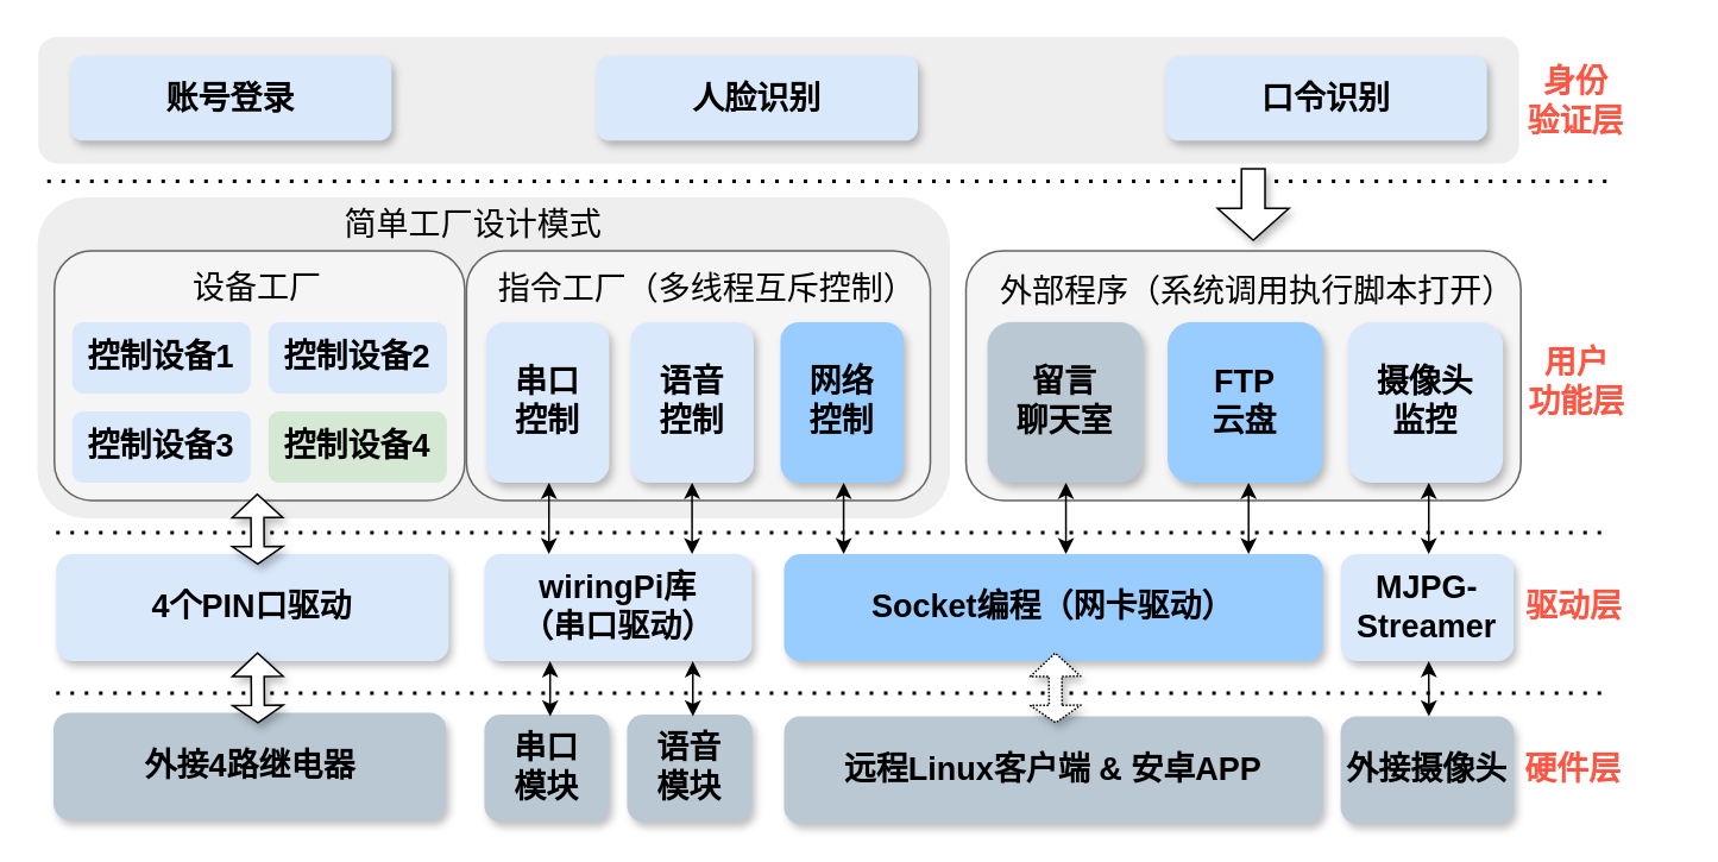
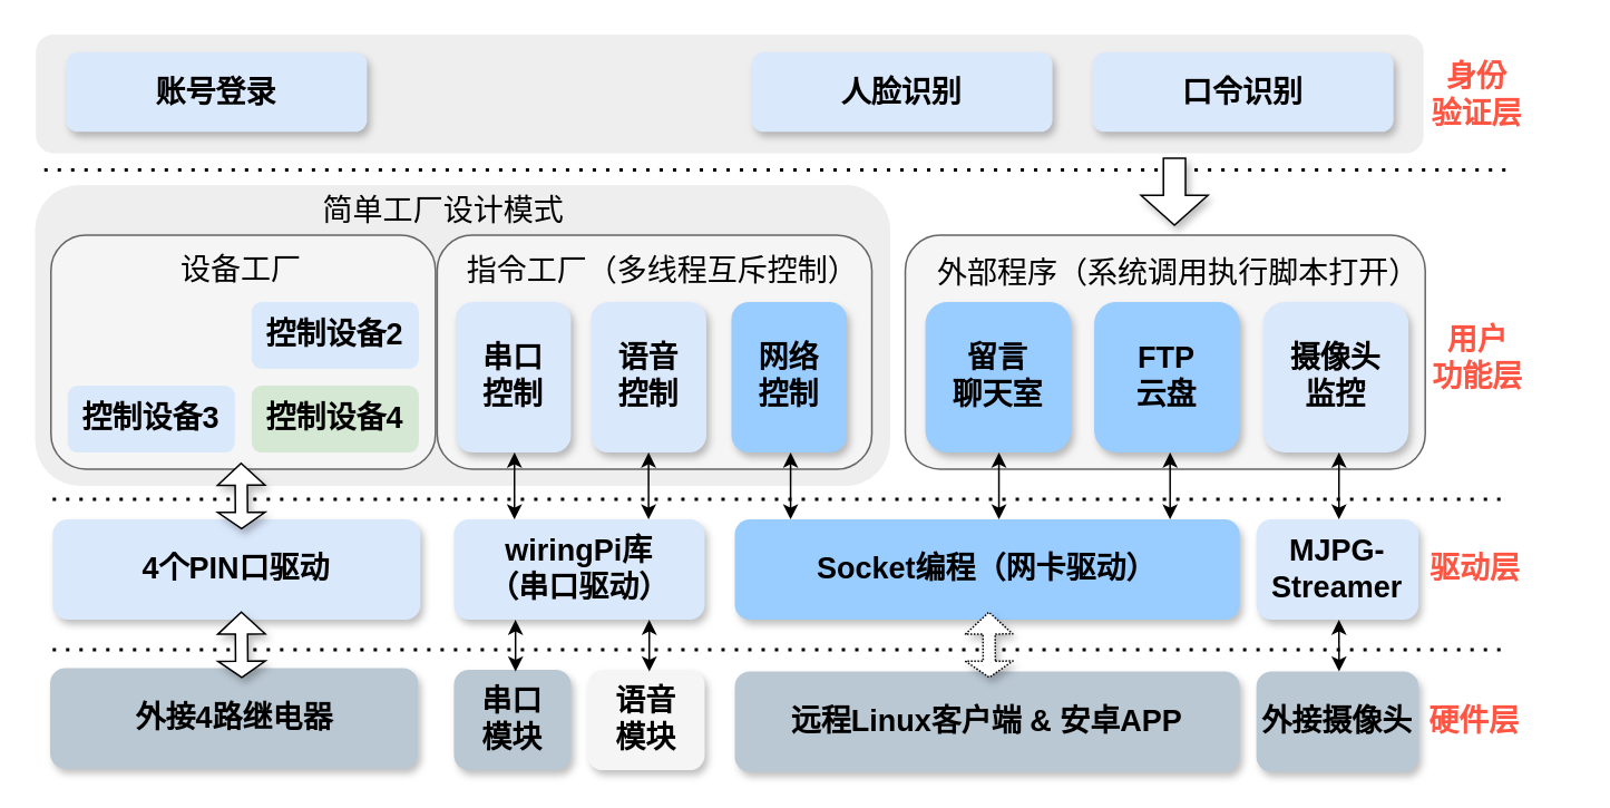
  <mxCell id="0" />
  <mxCell id="1" parent="0" />
  <mxCell id="2" value="" style="endArrow=none;dashed=1;html=1;dashPattern=1 3;strokeWidth=2;rounded=0;" parent="1" edge="1"><mxGeometry width="50" height="50" relative="1" as="geometry"><mxPoint x="31" y="298" as="sourcePoint" /><mxPoint x="901" y="298" as="targetPoint" /></mxGeometry></mxCell>
  <mxCell id="3" value="" style="rounded=1;whiteSpace=wrap;html=1;fontSize=18;fillColor=#eeeeee;strokeColor=none;" parent="1" vertex="1"><mxGeometry x="21" y="20" width="830" height="71" as="geometry" /></mxCell>
  <mxCell id="4" value="&lt;b style=&quot;font-size: 18px&quot;&gt;账号登录&lt;/b&gt;" style="rounded=1;whiteSpace=wrap;html=1;fillColor=#dae8fc;strokeColor=none;glass=0;shadow=1;sketch=0;" parent="1" vertex="1"><mxGeometry x="39" y="30.75" width="180" height="47.5" as="geometry" /></mxCell>
  <mxCell id="5" value="&lt;b style=&quot;font-size: 18px&quot;&gt;MJPG-Streamer&lt;br&gt;&lt;/b&gt;" style="rounded=1;whiteSpace=wrap;html=1;fillColor=#dae8fc;strokeColor=none;shadow=1;" parent="1" vertex="1"><mxGeometry x="751" y="310" width="97" height="60" as="geometry" /></mxCell>
  <mxCell id="6" value="&lt;b style=&quot;font-size: 18px&quot;&gt;4个PIN口驱动&lt;br&gt;&lt;/b&gt;" style="rounded=1;whiteSpace=wrap;html=1;fillColor=#dae8fc;strokeColor=none;shadow=1;" parent="1" vertex="1"><mxGeometry x="31" y="310" width="220" height="60" as="geometry" /></mxCell>
  <mxCell id="7" value="&lt;b style=&quot;font-size: 18px&quot;&gt;外接摄像头&lt;br&gt;&lt;/b&gt;" style="rounded=1;whiteSpace=wrap;html=1;fillColor=#bac8d3;strokeColor=none;shadow=1;" parent="1" vertex="1"><mxGeometry x="751" y="401" width="97" height="60" as="geometry" /></mxCell>
  <mxCell id="8" value="&lt;b style=&quot;font-size: 18px&quot;&gt;外接4路继电器&lt;br&gt;&lt;/b&gt;" style="rounded=1;whiteSpace=wrap;html=1;fillColor=#bac8d3;strokeColor=none;shadow=1;" parent="1" vertex="1"><mxGeometry x="29.5" y="399" width="220" height="60" as="geometry" /></mxCell>
  <mxCell id="9" value="&lt;b&gt;&lt;font color=&quot;#ff5542&quot;&gt;身份&lt;br&gt;验证层&lt;/font&gt;&lt;/b&gt;" style="text;html=1;strokeColor=none;fillColor=none;align=center;verticalAlign=middle;whiteSpace=wrap;rounded=1;fontSize=18;" parent="1" vertex="1"><mxGeometry x="832.63" y="41.5" width="100" height="30" as="geometry" /></mxCell>
  <mxCell id="10" value="&lt;b&gt;&lt;font color=&quot;#ff5542&quot;&gt;驱动层&lt;/font&gt;&lt;/b&gt;" style="text;html=1;strokeColor=none;fillColor=none;align=center;verticalAlign=middle;whiteSpace=wrap;rounded=1;fontSize=18;" parent="1" vertex="1"><mxGeometry x="822.88" y="325" width="117.5" height="30" as="geometry" /></mxCell>
  <mxCell id="11" value="&lt;b style=&quot;font-size: 18px&quot;&gt;wiringPi库&lt;br&gt;（串口驱动）&lt;br&gt;&lt;/b&gt;" style="rounded=1;whiteSpace=wrap;html=1;fillColor=#dae8fc;strokeColor=none;shadow=1;" parent="1" vertex="1"><mxGeometry x="271" y="310" width="150" height="60" as="geometry" /></mxCell>
- <mxCell id="12" value="&lt;b style=&quot;font-size: 18px&quot;&gt;语音&lt;br&gt;模块&lt;br&gt;&lt;/b&gt;" style="rounded=1;whiteSpace=wrap;html=1;fillColor=#bac8d3;strokeColor=none;shadow=1;" parent="1" vertex="1"><mxGeometry x="351" y="400" width="70" height="60" as="geometry" /></mxCell>
+ <mxCell id="12" value="&lt;b style=&quot;font-size: 18px&quot;&gt;语音&lt;br&gt;模块&lt;br&gt;&lt;/b&gt;" style="rounded=1;whiteSpace=wrap;html=1;fillColor=#f5f5f5;strokeColor=none;shadow=1;" parent="1" vertex="1"><mxGeometry x="351" y="400" width="70" height="60" as="geometry" /></mxCell>
  <mxCell id="13" value="&lt;b style=&quot;font-size: 18px&quot;&gt;串口&lt;br&gt;模块&lt;br&gt;&lt;/b&gt;" style="rounded=1;whiteSpace=wrap;html=1;fillColor=#bac8d3;strokeColor=none;shadow=1;" parent="1" vertex="1"><mxGeometry x="271" y="400" width="70" height="60" as="geometry" /></mxCell>
  <mxCell id="14" value="&lt;b style=&quot;font-size: 18px&quot;&gt;Socket编程（网卡驱动）&lt;br&gt;&lt;/b&gt;" style="rounded=1;whiteSpace=wrap;html=1;fillColor=#99CCFF;strokeColor=none;shadow=1;" parent="1" vertex="1"><mxGeometry x="439" y="310" width="302" height="60" as="geometry" /></mxCell>
  <mxCell id="15" value="&lt;b style=&quot;font-size: 18px&quot;&gt;远程Linux客户端 &amp;amp; 安卓APP&lt;br&gt;&lt;/b&gt;" style="rounded=1;whiteSpace=wrap;html=1;fillColor=#bac8d3;strokeColor=none;shadow=1;" parent="1" vertex="1"><mxGeometry x="439" y="401" width="302" height="60" as="geometry" /></mxCell>
  <mxCell id="16" value="&lt;b&gt;&lt;font color=&quot;#ff5542&quot;&gt;用户&lt;br&gt;功能层&lt;/font&gt;&lt;/b&gt;" style="text;html=1;strokeColor=none;fillColor=none;align=center;verticalAlign=middle;whiteSpace=wrap;rounded=1;fontSize=18;" parent="1" vertex="1"><mxGeometry x="839.07" y="199" width="89.12" height="30" as="geometry" /></mxCell>
  <mxCell id="17" value="&lt;b&gt;&lt;font color=&quot;#ff5542&quot;&gt;硬件层&lt;/font&gt;&lt;/b&gt;" style="text;html=1;strokeColor=none;fillColor=none;align=center;verticalAlign=middle;whiteSpace=wrap;rounded=1;fontSize=18;" parent="1" vertex="1"><mxGeometry x="834.01" y="416" width="95.25" height="30" as="geometry" /></mxCell>
- <mxCell id="18" value="&lt;b style=&quot;font-size: 18px&quot;&gt;人脸识别&lt;/b&gt;" style="rounded=1;whiteSpace=wrap;html=1;fillColor=#dae8fc;strokeColor=none;glass=0;shadow=1;sketch=0;" parent="1" vertex="1"><mxGeometry x="334" y="30.75" width="180" height="47.5" as="geometry" /></mxCell>
+ <mxCell id="18" value="&lt;b style=&quot;font-size: 18px&quot;&gt;人脸识别&lt;/b&gt;" style="rounded=1;whiteSpace=wrap;html=1;fillColor=#dae8fc;strokeColor=none;glass=0;shadow=1;sketch=0;" parent="1" vertex="1"><mxGeometry x="449" y="30.75" width="180" height="47.5" as="geometry" /></mxCell>
  <mxCell id="19" value="&lt;b style=&quot;font-size: 18px&quot;&gt;口令识别&lt;/b&gt;" style="rounded=1;whiteSpace=wrap;html=1;fillColor=#dae8fc;strokeColor=none;glass=0;shadow=1;sketch=0;" parent="1" vertex="1"><mxGeometry x="653" y="30.75" width="180" height="47.5" as="geometry" /></mxCell>
  <mxCell id="20" value="" style="endArrow=none;dashed=1;html=1;dashPattern=1 3;strokeWidth=2;rounded=0;" parent="1" edge="1"><mxGeometry width="50" height="50" relative="1" as="geometry"><mxPoint x="26" y="101" as="sourcePoint" /><mxPoint x="901" y="101" as="targetPoint" /></mxGeometry></mxCell>
  <mxCell id="21" value="" style="endArrow=none;dashed=1;html=1;dashPattern=1 3;strokeWidth=2;rounded=0;" parent="1" edge="1"><mxGeometry width="50" height="50" relative="1" as="geometry"><mxPoint x="31" y="388" as="sourcePoint" /><mxPoint x="901" y="388" as="targetPoint" /></mxGeometry></mxCell>
  <mxCell id="22" value="" style="html=1;shadow=1;dashed=0;align=center;verticalAlign=middle;shape=mxgraph.arrows2.arrow;dy=0.67;dx=17.78;direction=south;notch=0;rounded=0;glass=0;gradientColor=none;fillColor=default;strokeColor=default;sketch=0;" parent="1" vertex="1"><mxGeometry x="682" y="94" width="40" height="40" as="geometry" /></mxCell>
  <mxCell id="23" value="" style="endArrow=classic;startArrow=classic;html=1;rounded=0;fontColor=#FF0000;fillColor=default;" parent="1" edge="1"><mxGeometry width="50" height="50" relative="1" as="geometry"><mxPoint x="800.446" y="401" as="sourcePoint" /><mxPoint x="800.39" y="370" as="targetPoint" /></mxGeometry></mxCell>
  <mxCell id="24" value="" style="endArrow=classic;startArrow=classic;html=1;rounded=0;fontColor=#FF0000;fillColor=default;" parent="1" edge="1"><mxGeometry width="50" height="50" relative="1" as="geometry"><mxPoint x="387.896" y="401" as="sourcePoint" /><mxPoint x="387.84" y="370" as="targetPoint" /></mxGeometry></mxCell>
  <mxCell id="25" value="" style="endArrow=classic;startArrow=classic;html=1;rounded=0;fontColor=#FF0000;fillColor=default;" parent="1" edge="1"><mxGeometry width="50" height="50" relative="1" as="geometry"><mxPoint x="307.896" y="401" as="sourcePoint" /><mxPoint x="307.84" y="370" as="targetPoint" /></mxGeometry></mxCell>
  <mxCell id="26" value="" style="shape=flexArrow;endArrow=classic;startArrow=classic;html=1;rounded=0;fontColor=#FF0000;fillColor=default;width=7.297;startSize=2.911;endSize=4.03;shadow=1;" parent="1" edge="1"><mxGeometry width="100" height="100" relative="1" as="geometry"><mxPoint x="144.14" y="405" as="sourcePoint" /><mxPoint x="143.86" y="365" as="targetPoint" /></mxGeometry></mxCell>
  <mxCell id="27" value="" style="shape=flexArrow;endArrow=classic;startArrow=classic;html=1;rounded=1;fontColor=#FF0000;fillColor=default;width=7.297;startSize=2.911;endSize=4.03;dashed=1;dashPattern=1 1;sketch=0;shadow=1;" parent="1" edge="1"><mxGeometry width="100" height="100" relative="1" as="geometry"><mxPoint x="591.28" y="405" as="sourcePoint" /><mxPoint x="591" y="365" as="targetPoint" /></mxGeometry></mxCell>
  <mxCell id="28" value="" style="rounded=1;whiteSpace=wrap;html=1;fontSize=18;fillColor=#f5f5f5;strokeColor=#666666;fontColor=#333333;" parent="1" vertex="1"><mxGeometry x="541" y="140" width="311" height="140" as="geometry" /></mxCell>
- <mxCell id="29" value="&lt;b style=&quot;font-size: 18px&quot;&gt;留言&lt;br&gt;聊天室&lt;br&gt;&lt;/b&gt;" style="rounded=1;whiteSpace=wrap;html=1;fillColor=#bac8d3;strokeColor=none;shadow=1;" parent="1" vertex="1"><mxGeometry x="553" y="180" width="87" height="90" as="geometry" /></mxCell>
+ <mxCell id="29" value="&lt;b style=&quot;font-size: 18px&quot;&gt;留言&lt;br&gt;聊天室&lt;br&gt;&lt;/b&gt;" style="rounded=1;whiteSpace=wrap;html=1;fillColor=#99CCFF;strokeColor=none;shadow=1;" parent="1" vertex="1"><mxGeometry x="553" y="180" width="87" height="90" as="geometry" /></mxCell>
  <mxCell id="30" value="外部程序（系统调用执行脚本打开）" style="text;html=1;strokeColor=none;fillColor=none;align=center;verticalAlign=middle;whiteSpace=wrap;rounded=1;fontFamily=Helvetica;fontSize=18;" parent="1" vertex="1"><mxGeometry x="551" y="148" width="307" height="30" as="geometry" /></mxCell>
  <mxCell id="31" value="&lt;b style=&quot;font-size: 18px&quot;&gt;FTP&lt;br&gt;云盘&lt;br&gt;&lt;/b&gt;" style="rounded=1;whiteSpace=wrap;html=1;fillColor=#99CCFF;strokeColor=none;shadow=1;" parent="1" vertex="1"><mxGeometry x="654" y="180" width="87" height="90" as="geometry" /></mxCell>
  <mxCell id="32" value="&lt;b style=&quot;font-size: 18px&quot;&gt;摄像头&lt;br&gt;监控&lt;br&gt;&lt;/b&gt;" style="rounded=1;whiteSpace=wrap;html=1;fillColor=#dae8fc;strokeColor=none;shadow=1;" parent="1" vertex="1"><mxGeometry x="755" y="180" width="87" height="90" as="geometry" /></mxCell>
  <mxCell id="33" value="" style="endArrow=classic;startArrow=classic;html=1;rounded=0;fontColor=#FF0000;fillColor=default;" parent="1" edge="1"><mxGeometry width="50" height="50" relative="1" as="geometry"><mxPoint x="597" y="310" as="sourcePoint" /><mxPoint x="597" y="270" as="targetPoint" /></mxGeometry></mxCell>
  <mxCell id="34" value="" style="endArrow=classic;startArrow=classic;html=1;rounded=0;fontColor=#FF0000;fillColor=default;" parent="1" edge="1"><mxGeometry width="50" height="50" relative="1" as="geometry"><mxPoint x="699.39" y="310" as="sourcePoint" /><mxPoint x="699.39" y="270" as="targetPoint" /></mxGeometry></mxCell>
  <mxCell id="35" value="" style="endArrow=classic;startArrow=classic;html=1;rounded=0;fontColor=#FF0000;fillColor=default;" parent="1" edge="1"><mxGeometry width="50" height="50" relative="1" as="geometry"><mxPoint x="800.39" y="310" as="sourcePoint" /><mxPoint x="800.39" y="270" as="targetPoint" /></mxGeometry></mxCell>
  <mxCell id="36" value="" style="rounded=1;whiteSpace=wrap;html=1;fontSize=18;fillColor=#eeeeee;strokeColor=none;" parent="1" vertex="1"><mxGeometry x="20.5" y="110" width="511.5" height="180" as="geometry" /></mxCell>
  <mxCell id="37" value="简单工厂设计模式" style="text;html=1;strokeColor=none;fillColor=none;align=center;verticalAlign=middle;whiteSpace=wrap;rounded=1;fontFamily=Helvetica;fontSize=18;" parent="1" vertex="1"><mxGeometry x="174" y="111" width="182" height="30" as="geometry" /></mxCell>
  <mxCell id="38" value="" style="group;strokeColor=none;" parent="1" vertex="1" connectable="0"><mxGeometry x="30" y="140" width="230" height="140" as="geometry" /></mxCell>
  <mxCell id="39" value="" style="rounded=1;whiteSpace=wrap;html=1;fontSize=18;fillColor=#f5f5f5;strokeColor=#666666;fontColor=#333333;" parent="38" vertex="1"><mxGeometry width="230" height="140" as="geometry" /></mxCell>
  <mxCell id="40" value="设备工厂" style="text;html=1;strokeColor=none;fillColor=none;align=center;verticalAlign=middle;whiteSpace=wrap;rounded=1;fontFamily=Helvetica;fontSize=18;" parent="38" vertex="1"><mxGeometry x="63" y="6" width="102" height="30" as="geometry" /></mxCell>
- <mxCell id="41" value="&lt;b style=&quot;font-size: 18px&quot;&gt;控制设备1&lt;br&gt;&lt;/b&gt;" style="rounded=1;whiteSpace=wrap;html=1;fillColor=#dae8fc;strokeColor=none;" parent="38" vertex="1"><mxGeometry x="10" y="40" width="100" height="40" as="geometry" /></mxCell>
  <mxCell id="42" value="&lt;b style=&quot;font-size: 18px&quot;&gt;控制设备2&lt;br&gt;&lt;/b&gt;" style="rounded=1;whiteSpace=wrap;html=1;fillColor=#dae8fc;strokeColor=none;" parent="38" vertex="1"><mxGeometry x="120" y="40" width="100" height="40" as="geometry" /></mxCell>
  <mxCell id="43" value="&lt;b style=&quot;font-size: 18px&quot;&gt;控制设备3&lt;br&gt;&lt;/b&gt;" style="rounded=1;whiteSpace=wrap;html=1;fillColor=#dae8fc;strokeColor=none;" parent="38" vertex="1"><mxGeometry x="10" y="90" width="100" height="40" as="geometry" /></mxCell>
  <mxCell id="44" value="&lt;b style=&quot;font-size: 18px&quot;&gt;控制设备4&lt;br&gt;&lt;/b&gt;" style="rounded=1;whiteSpace=wrap;html=1;fillColor=#d5e8d4;strokeColor=none;" parent="38" vertex="1"><mxGeometry x="120" y="90" width="100" height="40" as="geometry" /></mxCell>
  <mxCell id="45" value="" style="group;fillColor=none;strokeColor=none;" parent="1" vertex="1" connectable="0"><mxGeometry x="261" y="140" width="260" height="140" as="geometry" /></mxCell>
  <mxCell id="46" value="" style="rounded=1;whiteSpace=wrap;html=1;fontSize=18;fillColor=#f5f5f5;strokeColor=#666666;fontColor=#333333;" parent="45" vertex="1"><mxGeometry width="260" height="140" as="geometry" /></mxCell>
  <mxCell id="47" value="&lt;b style=&quot;font-size: 18px&quot;&gt;串口&lt;br&gt;控制&lt;br&gt;&lt;/b&gt;" style="rounded=1;whiteSpace=wrap;html=1;fillColor=#dae8fc;strokeColor=none;shadow=1;" parent="45" vertex="1"><mxGeometry x="11" y="40" width="69" height="90" as="geometry" /></mxCell>
  <mxCell id="48" value="指令工厂（多线程互斥控制）" style="text;html=1;strokeColor=none;fillColor=none;align=center;verticalAlign=middle;whiteSpace=wrap;rounded=1;fontFamily=Helvetica;fontSize=18;" parent="45" vertex="1"><mxGeometry x="10" y="7" width="250" height="30" as="geometry" /></mxCell>
  <mxCell id="49" value="&lt;b style=&quot;font-size: 18px&quot;&gt;语音&lt;br&gt;控制&lt;br&gt;&lt;/b&gt;" style="rounded=1;whiteSpace=wrap;html=1;fillColor=#dae8fc;strokeColor=none;shadow=1;" parent="45" vertex="1"><mxGeometry x="92" y="40" width="69" height="90" as="geometry" /></mxCell>
  <mxCell id="50" value="&lt;b style=&quot;font-size: 18px&quot;&gt;网络&lt;br&gt;控制&lt;br&gt;&lt;/b&gt;" style="rounded=1;whiteSpace=wrap;html=1;fillColor=#99CCFF;strokeColor=none;shadow=1;" parent="45" vertex="1"><mxGeometry x="176" y="40" width="69" height="90" as="geometry" /></mxCell>
  <mxCell id="51" value="" style="endArrow=classic;startArrow=classic;html=1;rounded=0;fontColor=#FF0000;fillColor=default;" parent="45" edge="1"><mxGeometry width="50" height="50" relative="1" as="geometry"><mxPoint x="46.22" y="170" as="sourcePoint" /><mxPoint x="46.22" y="130" as="targetPoint" /></mxGeometry></mxCell>
  <mxCell id="52" value="" style="endArrow=classic;startArrow=classic;html=1;rounded=0;fontColor=#FF0000;fillColor=default;" parent="45" edge="1"><mxGeometry width="50" height="50" relative="1" as="geometry"><mxPoint x="126.44" y="170" as="sourcePoint" /><mxPoint x="126.44" y="130" as="targetPoint" /></mxGeometry></mxCell>
  <mxCell id="53" value="" style="endArrow=classic;startArrow=classic;html=1;rounded=0;fontColor=#FF0000;fillColor=default;" parent="45" edge="1"><mxGeometry width="50" height="50" relative="1" as="geometry"><mxPoint x="211.39" y="170" as="sourcePoint" /><mxPoint x="211.39" y="130" as="targetPoint" /></mxGeometry></mxCell>
  <mxCell id="54" value="" style="shape=flexArrow;endArrow=classic;startArrow=classic;html=1;rounded=0;fontColor=#FF0000;fillColor=default;width=7.297;startSize=2.911;endSize=4.03;shadow=1;" parent="1" edge="1"><mxGeometry width="100" height="100" relative="1" as="geometry"><mxPoint x="144" y="316" as="sourcePoint" /><mxPoint x="143.72" y="276" as="targetPoint" /></mxGeometry></mxCell>
